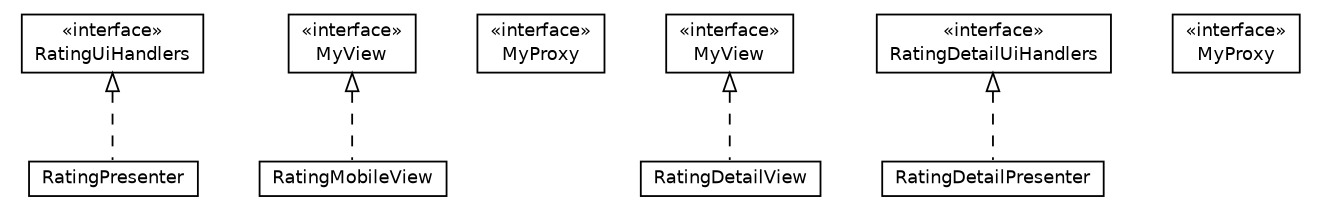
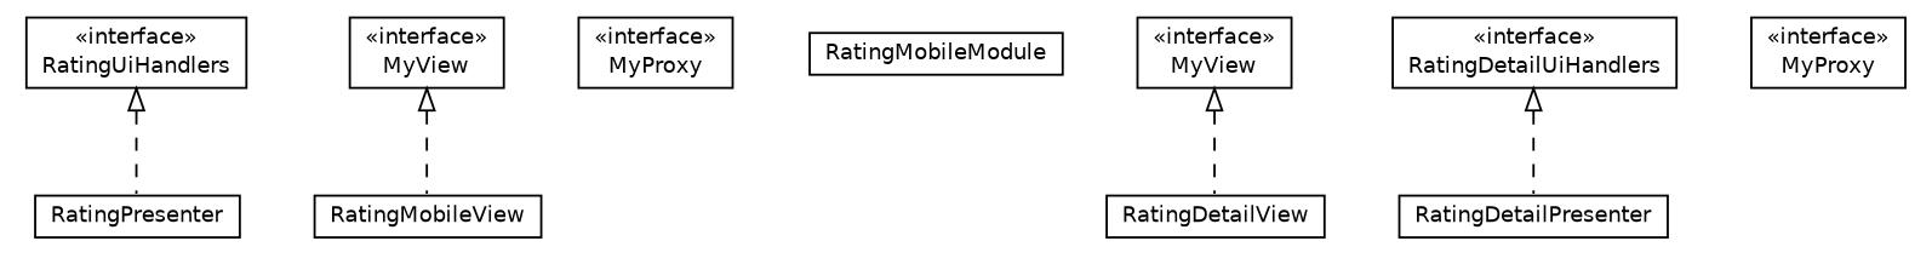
  digraph {
    nodesep=0.25
    rankdir=TB
    ranksep=0.5
    node [fontcolor=black fontname=Helvetica fontsize=10.0 shape=plaintext]
    edge [arrowtail=empty dir=back fontname=Helvetica fontsize=10 headport=p labelfontname=Helvetica labelfontsize=10 style=dashed tailport=p]
    n1 [label=<<table title="com.gwtplatform.carstore.client.application.rating.RatingUiHandlers" border="0" cellborder="1" cellspacing="0" cellpadding="2" port="p" href="./RatingUiHandlers.html"> 		<tr><td><table border="0" cellspacing="0" cellpadding="1"> <tr><td align="center" balign="center"> &#171;interface&#187; </td></tr> <tr><td align="center" balign="center"> RatingUiHandlers </td></tr> 		</table></td></tr> 		</table>>]
    n2 [label=<<table title="com.gwtplatform.carstore.client.application.rating.RatingPresenter" border="0" cellborder="1" cellspacing="0" cellpadding="2" port="p" href="./RatingPresenter.html"> 		<tr><td><table border="0" cellspacing="0" cellpadding="1"> <tr><td align="center" balign="center"> RatingPresenter </td></tr> 		</table></td></tr> 		</table>>]
    n3 [label=<<table title="com.gwtplatform.carstore.client.application.rating.RatingPresenter.MyView" border="0" cellborder="1" cellspacing="0" cellpadding="2" port="p" href="./RatingPresenter.MyView.html"> 		<tr><td><table border="0" cellspacing="0" cellpadding="1"> <tr><td align="center" balign="center"> &#171;interface&#187; </td></tr> <tr><td align="center" balign="center"> MyView </td></tr> 		</table></td></tr> 		</table>>]
    n4 [label=<<table title="com.gwtplatform.carstore.client.application.rating.RatingMobileView" border="0" cellborder="1" cellspacing="0" cellpadding="2" port="p" href="./RatingMobileView.html"> 		<tr><td><table border="0" cellspacing="0" cellpadding="1"> <tr><td align="center" balign="center"> RatingMobileView </td></tr> 		</table></td></tr> 		</table>>]
    n5 [label=<<table title="com.gwtplatform.carstore.client.application.rating.RatingPresenter.MyProxy" border="0" cellborder="1" cellspacing="0" cellpadding="2" port="p" href="./RatingPresenter.MyProxy.html"> 		<tr><td><table border="0" cellspacing="0" cellpadding="1"> <tr><td align="center" balign="center"> &#171;interface&#187; </td></tr> <tr><td align="center" balign="center"> MyProxy </td></tr> 		</table></td></tr> 		</table>>]
+   n6 [label=<<table title="com.gwtplatform.carstore.client.application.rating.RatingMobileModule" border="0" cellborder="1" cellspacing="0" cellpadding="2" port="p" href="./RatingMobileModule.html"> 		<tr><td><table border="0" cellspacing="0" cellpadding="1"> <tr><td align="center" balign="center"> RatingMobileModule </td></tr> 		</table></td></tr> 		</table>>]
    n7 [label=<<table title="com.gwtplatform.carstore.client.application.rating.RatingDetailView" border="0" cellborder="1" cellspacing="0" cellpadding="2" port="p" href="./RatingDetailView.html"> 		<tr><td><table border="0" cellspacing="0" cellpadding="1"> <tr><td align="center" balign="center"> RatingDetailView </td></tr> 		</table></td></tr> 		</table>>]
    n8 [label=<<table title="com.gwtplatform.carstore.client.application.rating.RatingDetailUiHandlers" border="0" cellborder="1" cellspacing="0" cellpadding="2" port="p" href="./RatingDetailUiHandlers.html"> 		<tr><td><table border="0" cellspacing="0" cellpadding="1"> <tr><td align="center" balign="center"> &#171;interface&#187; </td></tr> <tr><td align="center" balign="center"> RatingDetailUiHandlers </td></tr> 		</table></td></tr> 		</table>>]
    n9 [label=<<table title="com.gwtplatform.carstore.client.application.rating.RatingDetailPresenter" border="0" cellborder="1" cellspacing="0" cellpadding="2" port="p" href="./RatingDetailPresenter.html"> 		<tr><td><table border="0" cellspacing="0" cellpadding="1"> <tr><td align="center" balign="center"> RatingDetailPresenter </td></tr> 		</table></td></tr> 		</table>>]
    n10 [label=<<table title="com.gwtplatform.carstore.client.application.rating.RatingDetailPresenter.MyView" border="0" cellborder="1" cellspacing="0" cellpadding="2" port="p" href="./RatingDetailPresenter.MyView.html"> 		<tr><td><table border="0" cellspacing="0" cellpadding="1"> <tr><td align="center" balign="center"> &#171;interface&#187; </td></tr> <tr><td align="center" balign="center"> MyView </td></tr> 		</table></td></tr> 		</table>>]
    n11 [label=<<table title="com.gwtplatform.carstore.client.application.rating.RatingDetailPresenter.MyProxy" border="0" cellborder="1" cellspacing="0" cellpadding="2" port="p" href="./RatingDetailPresenter.MyProxy.html"> 		<tr><td><table border="0" cellspacing="0" cellpadding="1"> <tr><td align="center" balign="center"> &#171;interface&#187; </td></tr> <tr><td align="center" balign="center"> MyProxy </td></tr> 		</table></td></tr> 		</table>>]
    n1 -> n2
    n3 -> n4
    n8 -> n9
    n10 -> n7
  }
